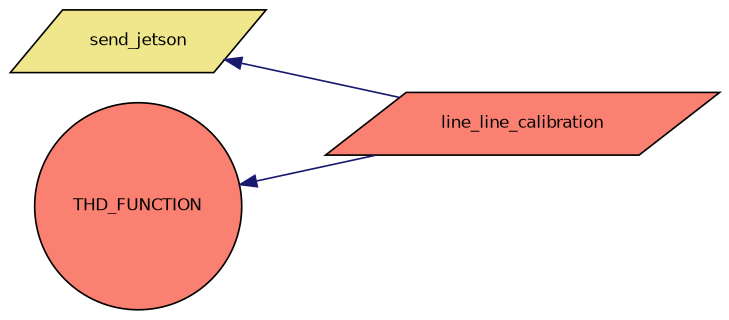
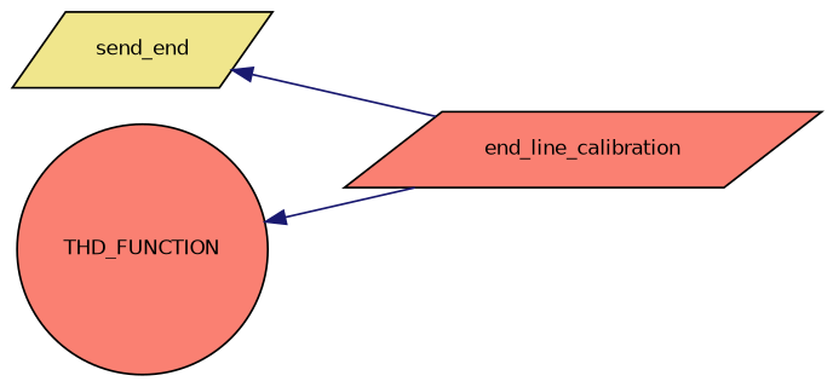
  digraph {
    rankdir=LR
    node [color=black fillcolor=salmon fontname=Helvetica fontsize=10 shape=parallelogram style=filled]
    edge [color=midnightblue dir=back fontname=Helvetica fontsize=10 labelfontname=Helvetica labelfontsize=10 style=solid]
-   n1 [fillcolor=khaki fontcolor=black height=0.2 label=send_jetson width=0.4]
-   n2 [height=0.2 label=line_line_calibration width=0.4]
+   n1 [fillcolor=khaki fontcolor=black height=0.2 label=send_end width=0.4]
+   n2 [height=0.2 label=end_line_calibration width=0.4]
    n3 [height=0.2 label=THD_FUNCTION shape=circle width=0.4]
    n1 -> n2
    n3 -> n2
  }
